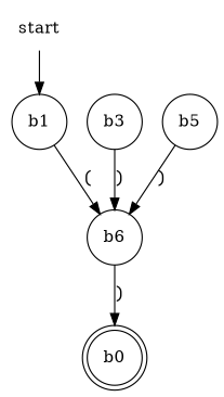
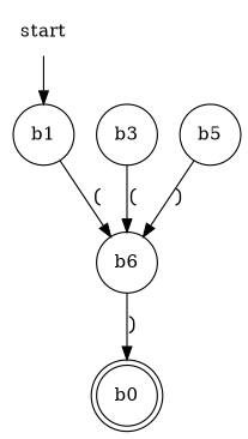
  digraph {
    rankdir=TB
    node [shape=circle]
    edge [fontname="JetBrains Mono"]
    b0 [shape=doublecircle]
    start [shape=none]
    b1
    b6
    b3
    b5
    start -> b1
    b1 -> b6 [label="("]
    b6 -> b0 [label=")"]
-   b3 -> b6 [label=")"]
+   b3 -> b6 [label="("]
    b5 -> b6 [label=")"]
  }
